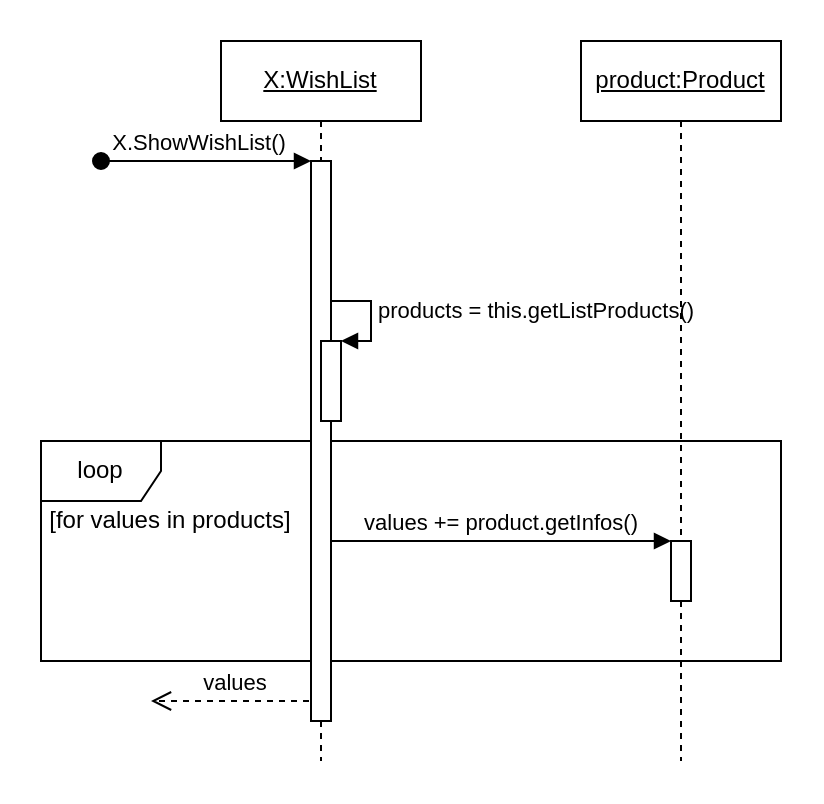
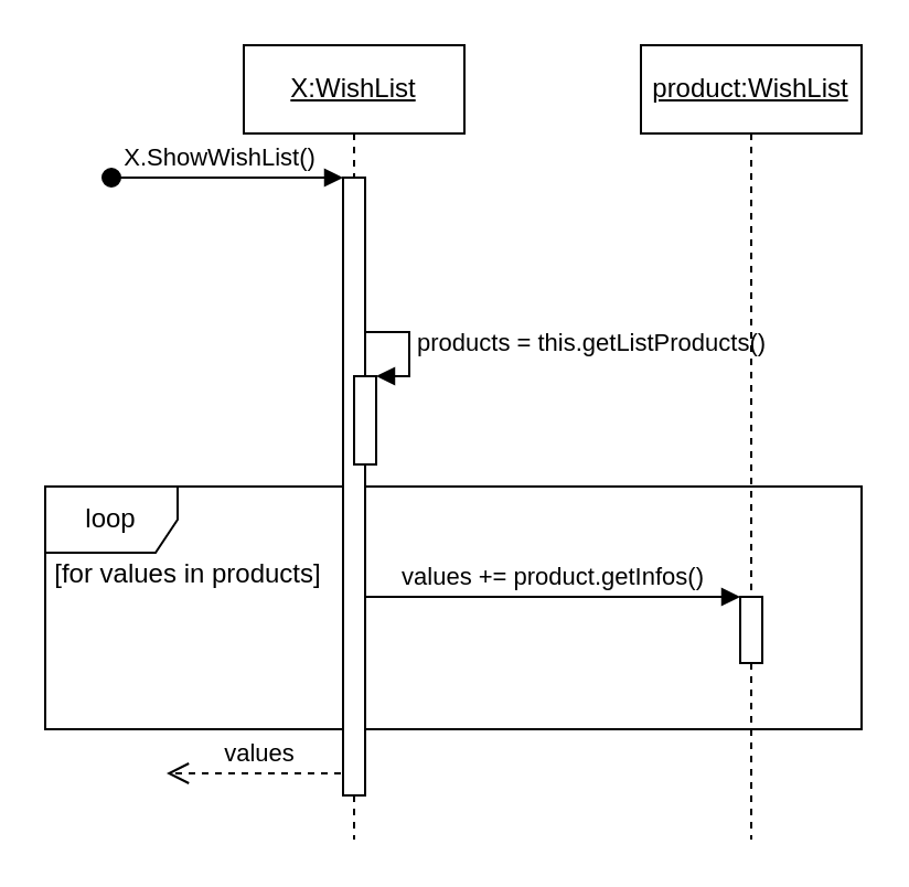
  <mxCell id="0" />
  <mxCell id="1" parent="0" />
  <mxCell id="2" value="loop" style="shape=umlFrame;whiteSpace=wrap;html=1;" parent="1" vertex="1"><mxGeometry x="20" y="220" width="370" height="110" as="geometry" /></mxCell>
  <mxCell id="3" value="values" style="html=1;verticalAlign=bottom;endArrow=open;dashed=1;endSize=8;" parent="1" edge="1"><mxGeometry relative="1" as="geometry"><mxPoint x="160" y="350" as="sourcePoint" /><mxPoint x="75" y="350" as="targetPoint" /></mxGeometry></mxCell>
  <mxCell id="4" value="values += product.getInfos()" style="html=1;verticalAlign=bottom;endArrow=block;entryX=0;entryY=0;" parent="1" source="7" target="10" edge="1"><mxGeometry relative="1" as="geometry"><mxPoint x="165" y="270" as="sourcePoint" /></mxGeometry></mxCell>
  <mxCell id="5" value="&lt;u&gt;X:WishList&lt;/u&gt;" style="shape=umlLifeline;perimeter=lifelinePerimeter;whiteSpace=wrap;html=1;container=1;collapsible=0;recursiveResize=0;outlineConnect=0;" parent="1" vertex="1"><mxGeometry x="110" y="20" width="100" height="360" as="geometry" /></mxCell>
  <mxCell id="6" value="&lt;span style=&quot;text-align: center&quot;&gt;products = this.getListProducts()&lt;/span&gt;" style="edgeStyle=orthogonalEdgeStyle;html=1;align=left;spacingLeft=2;endArrow=block;rounded=0;entryX=1;entryY=0;" parent="5" target="8" edge="1"><mxGeometry relative="1" as="geometry"><mxPoint x="50" y="130" as="sourcePoint" /><Array as="points"><mxPoint x="75" y="130" /></Array></mxGeometry></mxCell>
  <mxCell id="7" value="" style="html=1;points=[];perimeter=orthogonalPerimeter;" parent="5" vertex="1"><mxGeometry x="45" y="60" width="10" height="280" as="geometry" /></mxCell>
  <mxCell id="8" value="" style="html=1;points=[];perimeter=orthogonalPerimeter;" parent="5" vertex="1"><mxGeometry x="50" y="150" width="10" height="40" as="geometry" /></mxCell>
- <mxCell id="9" value="&lt;u&gt;product:Product&lt;/u&gt;" style="shape=umlLifeline;perimeter=lifelinePerimeter;whiteSpace=wrap;html=1;container=1;collapsible=0;recursiveResize=0;outlineConnect=0;" parent="1" vertex="1"><mxGeometry x="290" y="20" width="100" height="360" as="geometry" /></mxCell>
+ <mxCell id="9" value="&lt;u&gt;product:WishList&lt;/u&gt;" style="shape=umlLifeline;perimeter=lifelinePerimeter;whiteSpace=wrap;html=1;container=1;collapsible=0;recursiveResize=0;outlineConnect=0;" parent="1" vertex="1"><mxGeometry x="290" y="20" width="100" height="360" as="geometry" /></mxCell>
  <mxCell id="10" value="" style="html=1;points=[];perimeter=orthogonalPerimeter;" parent="9" vertex="1"><mxGeometry x="45" y="250" width="10" height="30" as="geometry" /></mxCell>
  <mxCell id="11" value="[for values in products]" style="text;html=1;strokeColor=none;fillColor=none;align=center;verticalAlign=middle;whiteSpace=wrap;rounded=0;" parent="1" vertex="1"><mxGeometry x="20" y="250" width="130" height="20" as="geometry" /></mxCell>
  <mxCell id="12" value="X.ShowWishList()" style="html=1;verticalAlign=bottom;startArrow=oval;endArrow=block;startSize=8;" parent="1" target="7" edge="1"><mxGeometry x="-0.059" relative="1" as="geometry"><mxPoint x="50" y="80" as="sourcePoint" /><mxPoint as="offset" /><mxPoint x="135" y="80" as="targetPoint" /></mxGeometry></mxCell>
